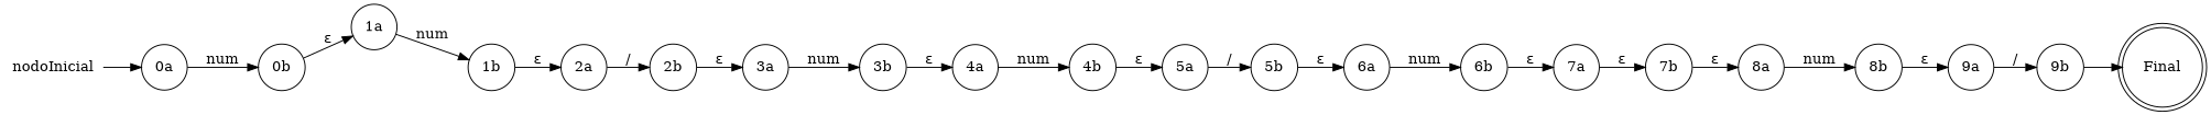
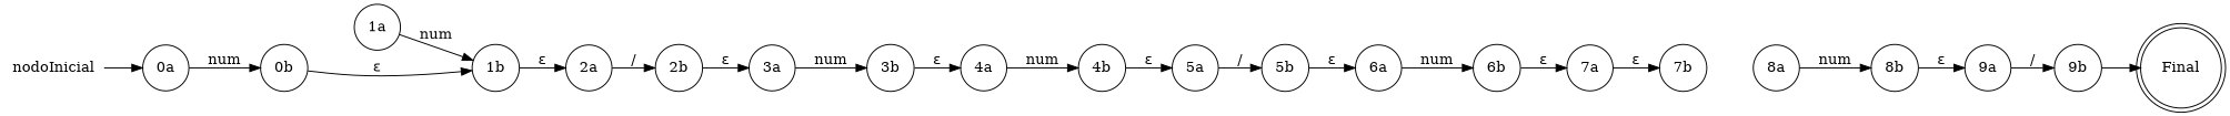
  digraph {
    concentrate=true
    rankdir=LR
    node [shape=circle]
    nodoInicial [shape=none]
    n2 [label="0a"]
    n3 [label="0b"]
    n4 [label="1a"]
    n5 [label="1b"]
    n6 [label="2a"]
    n7 [label="2b"]
    n8 [label="3a"]
    n9 [label="3b"]
    n10 [label="4a"]
    n11 [label="4b"]
    n12 [label="5a"]
    n13 [label="5b"]
    n14 [label="6a"]
    n15 [label="6b"]
    n16 [label="7a"]
    n17 [label="7b"]
    n18 [label="8a"]
    n19 [label="8b"]
    n20 [label="9a"]
    n21 [label="9b"]
    n22 [label=Final shape=doublecircle]
    nodoInicial -> n2
    n2 -> n3 [label=num]
-   n3 -> n4 [label="ε"]
+   n3 -> n5 [label="ε"]
    n4 -> n5 [label=num]
    n5 -> n6 [label="ε"]
    n6 -> n7 [label="/"]
    n7 -> n8 [label="ε"]
    n8 -> n9 [label=num]
    n9 -> n10 [label="ε"]
    n10 -> n11 [label=num]
    n11 -> n12 [label="ε"]
    n12 -> n13 [label="/"]
    n13 -> n14 [label="ε"]
    n14 -> n15 [label=num]
    n15 -> n16 [label="ε"]
    n16 -> n17 [label="ε"]
-   n17 -> n18 [label="ε"]
    n18 -> n19 [label=num]
    n19 -> n20 [label="ε"]
    n20 -> n21 [label="/"]
    n21 -> n22
  }
